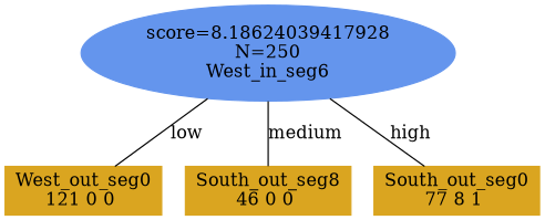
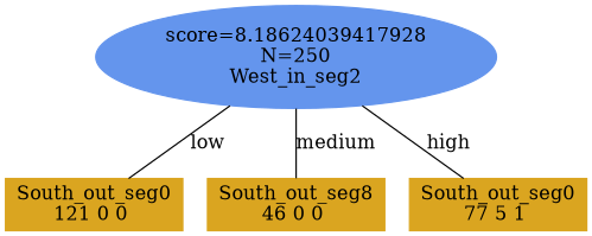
  digraph {
    node [color=goldenrod shape=box style=filled]
    edge [dir=none]
-   n1 [color=cornflowerblue label="score=8.18624039417928\nN=250\nWest_in_seg6" shape=ellipse]
-   n2 [label="West_out_seg0\n121 0 0 "]
+   n1 [color=cornflowerblue label="score=8.18624039417928\nN=250\nWest_in_seg2" shape=ellipse]
+   n2 [label="South_out_seg0\n121 0 0 "]
    n3 [label="South_out_seg8\n46 0 0 "]
-   n4 [label="South_out_seg0\n77 8 1 "]
+   n4 [label="South_out_seg0\n77 5 1 "]
    subgraph sub_1 {
      rank=same
      n1
    }
    subgraph sub_2 {
      rank=same
      n2
    }
    subgraph sub_3 {
      rank=same
      n3
    }
    subgraph sub_4 {
      rank=same
      n4
    }
    n1 -> n2 [label=low]
    n1 -> n3 [label=medium]
    n1 -> n4 [label=high]
  }
